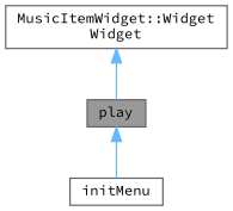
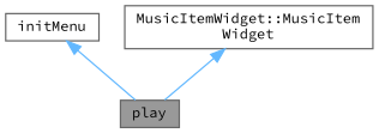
  digraph {
    fontname="Source Code Pro"
    rankdir=TB
    node [color=grey40 fillcolor=white fontname="Source Code Pro" fontsize=10 shape=box style=filled]
    edge [color=steelblue1 dir=back fontname="Source Code Pro" fontsize=10 labelfontname=Helvetica labelfontsize=10 style=solid]
    n1 [color=gray40 fillcolor=grey60 fontcolor=black height=0.2 label=play width=0.4]
    n2 [height=0.2 label=initMenu width=0.4]
-   n3 [height=0.2 label="MusicItemWidget::Widget\lWidget" width=0.4]
-   n1 -> n2
+   n3 [height=0.2 label="MusicItemWidget::MusicItem\lWidget" width=0.4]
+   n2 -> n1
    n3 -> n1
  }
